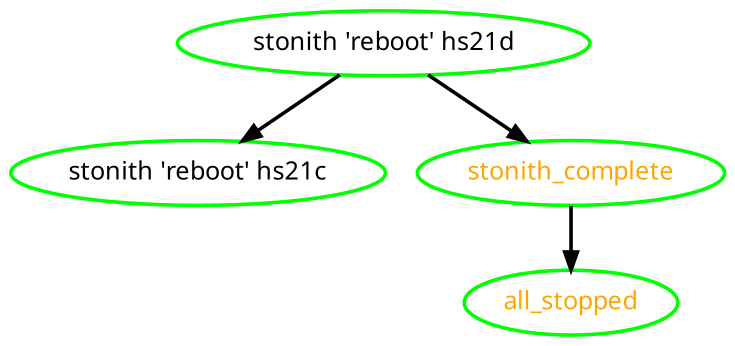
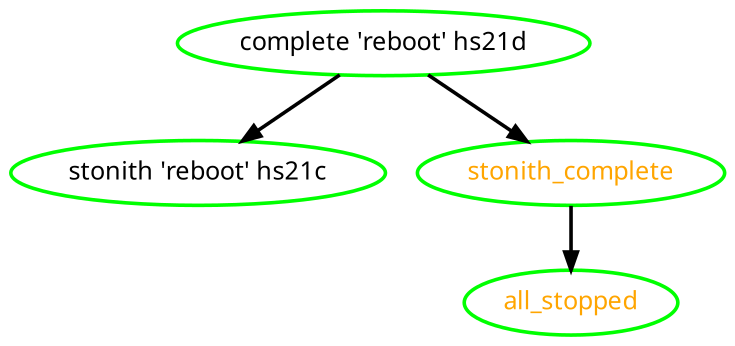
  digraph {
    fontname="Noto Sans"
    node [color=green fontcolor=orange style=bold fontname="Noto Sans"]
    edge [style=bold fontname="Noto Sans"]
    all_stopped
    "stonith 'reboot' hs21c" [fontcolor=black]
-   "stonith 'reboot' hs21d" [fontcolor=black]
+   "stonith 'reboot' hs21d" [fontcolor=black label="complete 'reboot' hs21d"]
    stonith_complete
    "stonith 'reboot' hs21d" -> "stonith 'reboot' hs21c"
    "stonith 'reboot' hs21d" -> stonith_complete
    stonith_complete -> all_stopped
  }
